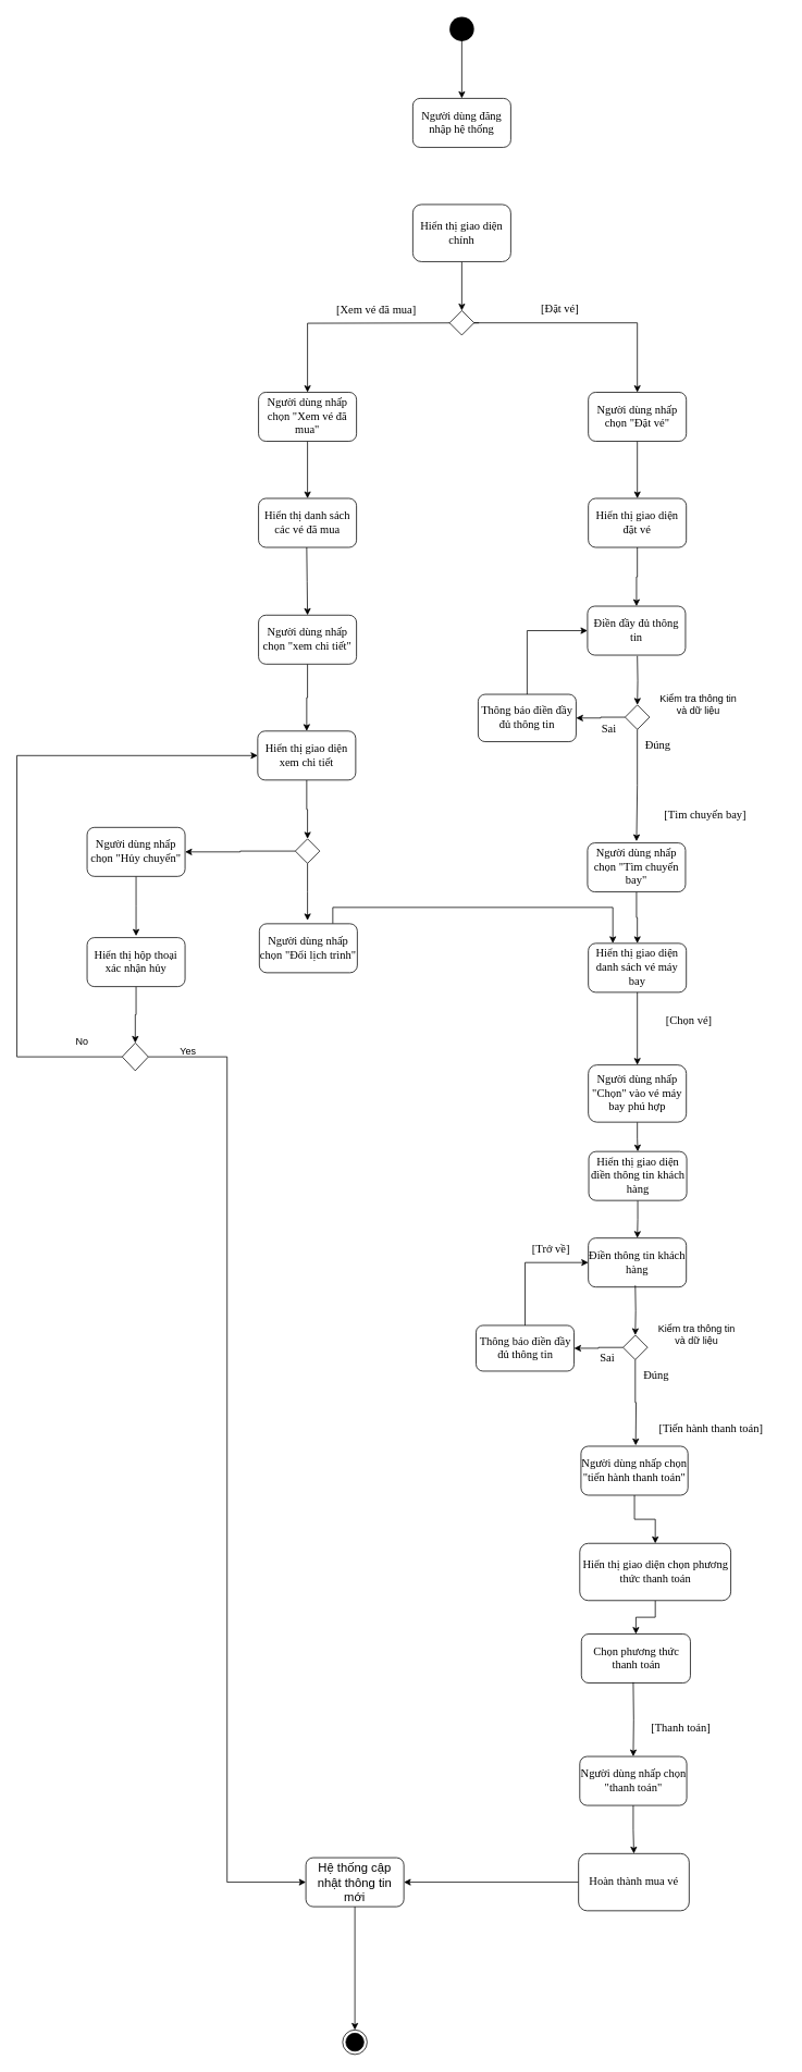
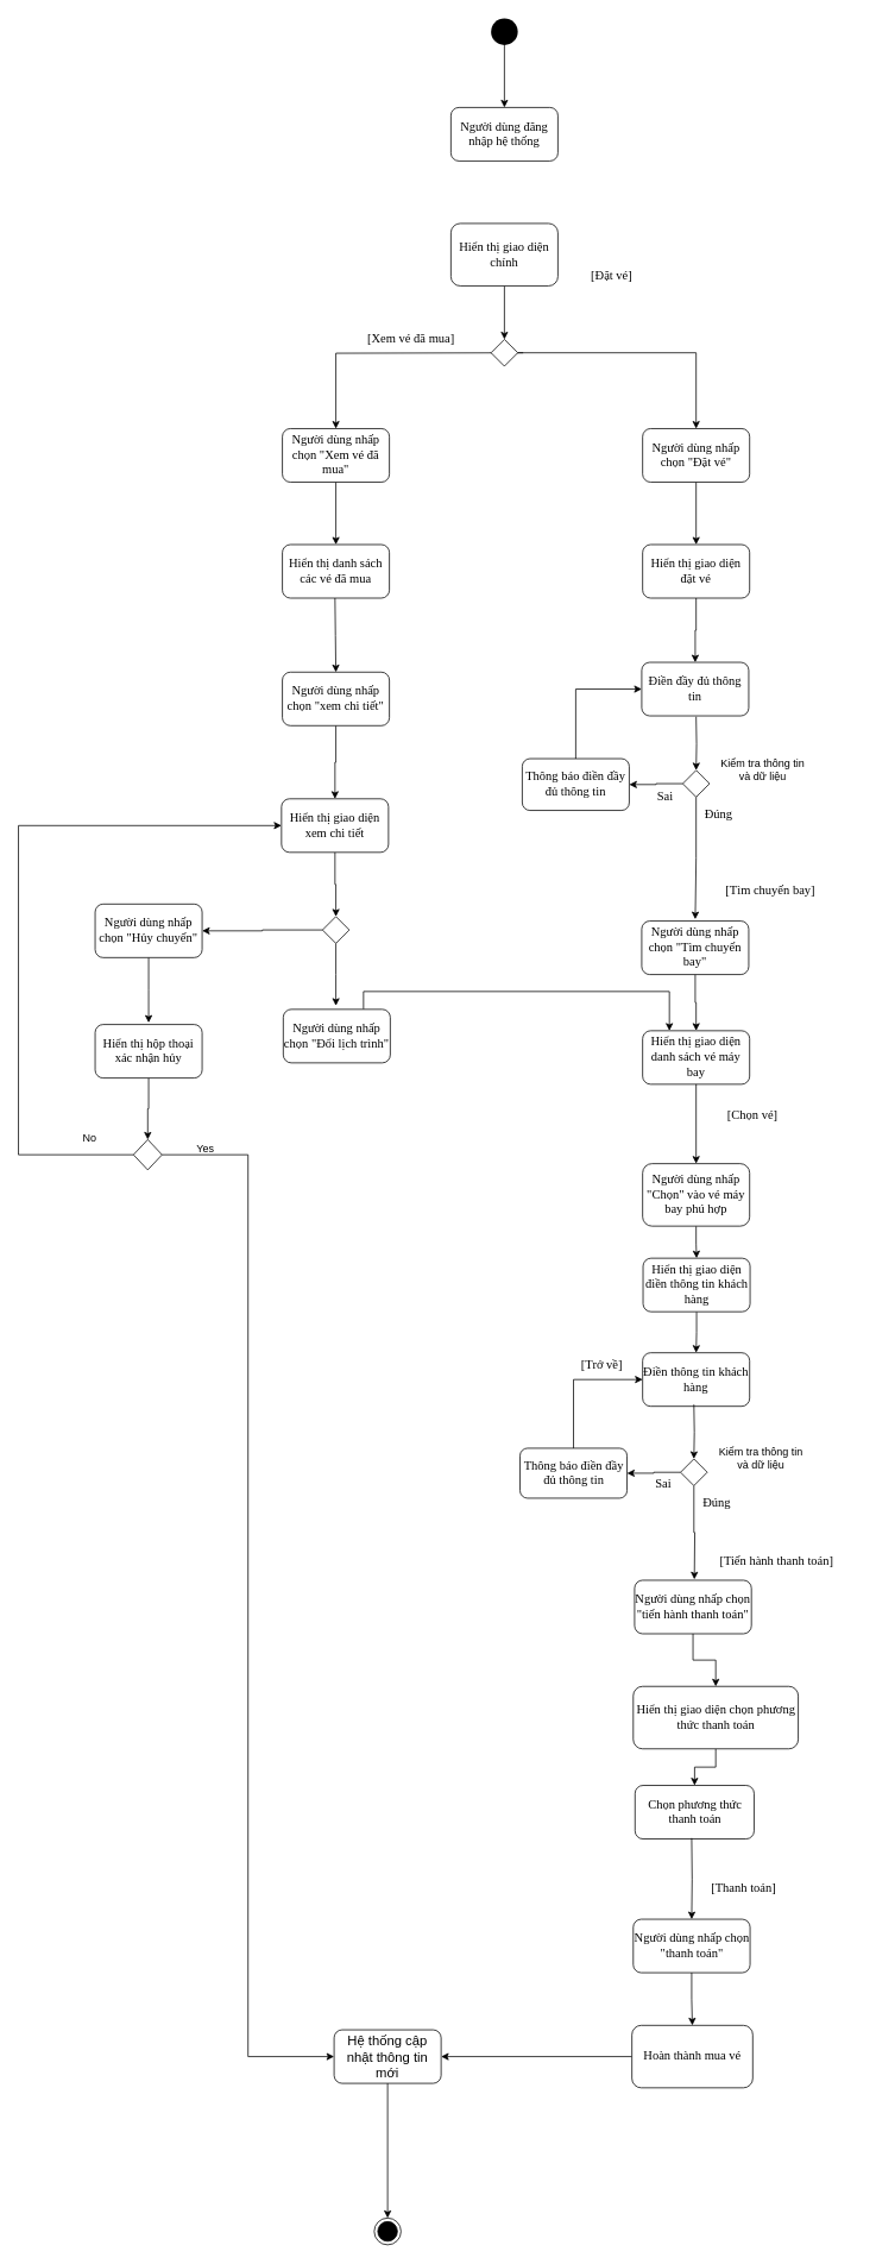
  <mxCell id="0" />
  <mxCell id="1" parent="0" />
  <mxCell id="2" style="edgeStyle=orthogonalEdgeStyle;rounded=0;orthogonalLoop=1;jettySize=auto;html=1;fontFamily=Verdana;fontSize=14;" edge="1" parent="1" source="3" target="4"><mxGeometry relative="1" as="geometry" /></mxCell>
  <mxCell id="3" value="" style="ellipse;fillColor=#000000;strokeColor=none;fontFamily=Verdana;fontSize=14;" vertex="1" parent="1"><mxGeometry x="550" y="20" width="30" height="30" as="geometry" /></mxCell>
  <mxCell id="4" value="&lt;font style=&quot;font-size: 14px&quot;&gt;Người dùng đăng nhập hệ thống&lt;/font&gt;" style="rounded=1;whiteSpace=wrap;html=1;fontFamily=Verdana;fontSize=14;" vertex="1" parent="1"><mxGeometry x="505" y="120" width="120" height="60" as="geometry" /></mxCell>
  <mxCell id="5" style="edgeStyle=orthogonalEdgeStyle;rounded=0;orthogonalLoop=1;jettySize=auto;html=1;entryX=0.5;entryY=0;entryDx=0;entryDy=0;fontFamily=Verdana;fontSize=14;" edge="1" parent="1" source="6" target="9"><mxGeometry relative="1" as="geometry" /></mxCell>
  <mxCell id="6" value="Hiển thị giao diện chính" style="rounded=1;whiteSpace=wrap;html=1;fontFamily=Verdana;fontSize=14;" vertex="1" parent="1"><mxGeometry x="505" y="250" width="120" height="70" as="geometry" /></mxCell>
  <mxCell id="7" style="edgeStyle=orthogonalEdgeStyle;rounded=0;orthogonalLoop=1;jettySize=auto;html=1;fontFamily=Verdana;fontSize=14;" edge="1" parent="1" target="25"><mxGeometry relative="1" as="geometry"><mxPoint x="586" y="395" as="sourcePoint" /></mxGeometry></mxCell>
  <mxCell id="8" style="edgeStyle=orthogonalEdgeStyle;rounded=0;orthogonalLoop=1;jettySize=auto;html=1;entryX=0.5;entryY=0;entryDx=0;entryDy=0;fontFamily=Verdana;fontSize=14;" edge="1" parent="1" source="9" target="30"><mxGeometry relative="1" as="geometry" /></mxCell>
  <mxCell id="9" value="" style="rhombus;whiteSpace=wrap;html=1;fontFamily=Verdana;fontSize=14;" vertex="1" parent="1"><mxGeometry x="550" y="380" width="30" height="30" as="geometry" /></mxCell>
- <mxCell id="10" value="[Đặt vé]" style="text;html=1;align=center;verticalAlign=middle;resizable=0;points=[];autosize=1;fontFamily=Verdana;fontSize=14;" vertex="1" parent="1"><mxGeometry x="650" y="369" width="70" height="20" as="geometry" /></mxCell>
+ <mxCell id="10" value="[Đặt vé]" style="text;html=1;align=center;verticalAlign=middle;resizable=0;points=[];autosize=1;fontFamily=Verdana;fontSize=14;" vertex="1" parent="1"><mxGeometry x="650" y="299" width="70" height="20" as="geometry" /></mxCell>
  <mxCell id="11" value="Điền đầy đủ thông tin" style="rounded=1;whiteSpace=wrap;html=1;fontFamily=Verdana;fontSize=14;" vertex="1" parent="1"><mxGeometry x="719" y="742" width="120" height="60" as="geometry" /></mxCell>
  <mxCell id="12" style="edgeStyle=orthogonalEdgeStyle;rounded=0;orthogonalLoop=1;jettySize=auto;html=1;entryX=0.5;entryY=0;entryDx=0;entryDy=0;fontFamily=Verdana;fontSize=14;" edge="1" parent="1" target="15"><mxGeometry relative="1" as="geometry"><mxPoint x="780" y="803" as="sourcePoint" /></mxGeometry></mxCell>
  <mxCell id="13" style="edgeStyle=orthogonalEdgeStyle;rounded=0;orthogonalLoop=1;jettySize=auto;html=1;entryX=1;entryY=0.5;entryDx=0;entryDy=0;fontFamily=Verdana;fontSize=14;" edge="1" parent="1" source="15" target="17"><mxGeometry relative="1" as="geometry" /></mxCell>
  <mxCell id="14" style="edgeStyle=orthogonalEdgeStyle;rounded=0;orthogonalLoop=1;jettySize=auto;html=1;" edge="1" parent="1" source="15"><mxGeometry relative="1" as="geometry"><mxPoint x="779" y="1030" as="targetPoint" /></mxGeometry></mxCell>
  <mxCell id="15" value="" style="rhombus;whiteSpace=wrap;html=1;fontFamily=Verdana;fontSize=14;" vertex="1" parent="1"><mxGeometry x="765" y="863" width="30" height="30" as="geometry" /></mxCell>
  <mxCell id="16" style="edgeStyle=orthogonalEdgeStyle;rounded=0;orthogonalLoop=1;jettySize=auto;html=1;exitX=0.5;exitY=0;exitDx=0;exitDy=0;entryX=0;entryY=0.5;entryDx=0;entryDy=0;" edge="1" parent="1" source="17" target="11"><mxGeometry relative="1" as="geometry" /></mxCell>
  <mxCell id="17" value="Thông báo điền đầy đủ thông tin" style="rounded=1;whiteSpace=wrap;html=1;fontFamily=Verdana;fontSize=14;" vertex="1" parent="1"><mxGeometry x="585" y="850" width="120" height="58" as="geometry" /></mxCell>
  <mxCell id="18" value="Sai" style="text;html=1;align=center;verticalAlign=middle;resizable=0;points=[];autosize=1;fontFamily=Verdana;fontSize=14;" vertex="1" parent="1"><mxGeometry x="725" y="883" width="40" height="20" as="geometry" /></mxCell>
  <mxCell id="19" value="Hiển thị giao diện danh sách vé máy bay" style="rounded=1;whiteSpace=wrap;html=1;fontFamily=Verdana;fontSize=14;" vertex="1" parent="1"><mxGeometry x="720" y="1155" width="120" height="60" as="geometry" /></mxCell>
  <mxCell id="20" value="Đúng" style="text;html=1;align=center;verticalAlign=middle;resizable=0;points=[];autosize=1;fontFamily=Verdana;fontSize=14;" vertex="1" parent="1"><mxGeometry x="780" y="903" width="50" height="20" as="geometry" /></mxCell>
  <mxCell id="21" value="" style="edgeStyle=orthogonalEdgeStyle;rounded=0;orthogonalLoop=1;jettySize=auto;html=1;" edge="1" parent="1" source="22" target="51"><mxGeometry relative="1" as="geometry" /></mxCell>
  <mxCell id="22" value="Người dùng nhấp &quot;Chọn&quot; vào vé máy bay phú hợp" style="rounded=1;whiteSpace=wrap;html=1;fontFamily=Verdana;fontSize=14;" vertex="1" parent="1"><mxGeometry x="720" y="1304" width="120" height="70" as="geometry" /></mxCell>
  <mxCell id="23" value="" style="ellipse;html=1;shape=endState;fillColor=#000000;strokeColor=#000000;fontFamily=Verdana;fontSize=14;" vertex="1" parent="1"><mxGeometry x="419" y="2486" width="30" height="30" as="geometry" /></mxCell>
  <mxCell id="24" style="edgeStyle=orthogonalEdgeStyle;rounded=0;orthogonalLoop=1;jettySize=auto;html=1;fontFamily=Verdana;fontSize=14;" edge="1" parent="1" source="25" target="26"><mxGeometry relative="1" as="geometry" /></mxCell>
  <mxCell id="25" value="Người dùng nhấp chọn &quot;Xem vé đã mua&quot;" style="rounded=1;whiteSpace=wrap;html=1;fontFamily=Verdana;fontSize=14;" vertex="1" parent="1"><mxGeometry x="316" y="480" width="120" height="60" as="geometry" /></mxCell>
  <mxCell id="26" value="Hiển thị danh sách các vé đã mua" style="rounded=1;whiteSpace=wrap;html=1;fontFamily=Verdana;fontSize=14;" vertex="1" parent="1"><mxGeometry x="316" y="610" width="120" height="60" as="geometry" /></mxCell>
  <mxCell id="27" style="edgeStyle=orthogonalEdgeStyle;rounded=0;orthogonalLoop=1;jettySize=auto;html=1;entryX=0.5;entryY=0;entryDx=0;entryDy=0;" edge="1" parent="1" target="66"><mxGeometry relative="1" as="geometry"><mxPoint x="375" y="670" as="sourcePoint" /></mxGeometry></mxCell>
  <mxCell id="28" value="[Xem vé đã mua]" style="text;html=1;align=center;verticalAlign=middle;resizable=0;points=[];autosize=1;fontFamily=Verdana;fontSize=14;" vertex="1" parent="1"><mxGeometry x="390" y="370" width="140" height="20" as="geometry" /></mxCell>
  <mxCell id="29" style="edgeStyle=orthogonalEdgeStyle;rounded=0;orthogonalLoop=1;jettySize=auto;html=1;fontFamily=Verdana;fontSize=14;entryX=0.5;entryY=0;entryDx=0;entryDy=0;" edge="1" parent="1" source="30" target="33"><mxGeometry relative="1" as="geometry"><mxPoint x="870" y="580" as="targetPoint" /></mxGeometry></mxCell>
  <mxCell id="30" value="Người dùng nhấp chọn &quot;Đặt vé&quot;" style="rounded=1;whiteSpace=wrap;html=1;fontFamily=Verdana;fontSize=14;" vertex="1" parent="1"><mxGeometry x="720" y="480" width="120" height="60" as="geometry" /></mxCell>
  <mxCell id="31" style="edgeStyle=orthogonalEdgeStyle;rounded=0;orthogonalLoop=1;jettySize=auto;html=1;fontFamily=Verdana;fontSize=14;" edge="1" parent="1"><mxGeometry relative="1" as="geometry"><mxPoint x="870" y="640" as="sourcePoint" /></mxGeometry></mxCell>
  <mxCell id="32" style="edgeStyle=orthogonalEdgeStyle;rounded=0;orthogonalLoop=1;jettySize=auto;html=1;exitX=0.5;exitY=1;exitDx=0;exitDy=0;entryX=0.5;entryY=0;entryDx=0;entryDy=0;" edge="1" parent="1" source="33" target="11"><mxGeometry relative="1" as="geometry" /></mxCell>
  <mxCell id="33" value="Hiển thị giao diện đặt vé" style="rounded=1;whiteSpace=wrap;html=1;fontFamily=Verdana;fontSize=14;" vertex="1" parent="1"><mxGeometry x="720" y="610" width="120" height="60" as="geometry" /></mxCell>
  <mxCell id="34" value="Kiểm tra thông tin và dữ liệu" style="text;html=1;strokeColor=none;fillColor=none;align=center;verticalAlign=middle;whiteSpace=wrap;rounded=0;" vertex="1" parent="1"><mxGeometry x="800" y="833" width="110" height="60" as="geometry" /></mxCell>
  <mxCell id="35" value="Điền thông tin khách hàng" style="rounded=1;whiteSpace=wrap;html=1;fontFamily=Verdana;fontSize=14;" vertex="1" parent="1"><mxGeometry x="720" y="1516" width="120" height="60" as="geometry" /></mxCell>
  <mxCell id="36" style="edgeStyle=orthogonalEdgeStyle;rounded=0;orthogonalLoop=1;jettySize=auto;html=1;entryX=0.5;entryY=0;entryDx=0;entryDy=0;fontFamily=Verdana;fontSize=14;" edge="1" parent="1" target="39"><mxGeometry relative="1" as="geometry"><mxPoint x="777.5" y="1574" as="sourcePoint" /></mxGeometry></mxCell>
  <mxCell id="37" style="edgeStyle=orthogonalEdgeStyle;rounded=0;orthogonalLoop=1;jettySize=auto;html=1;entryX=1;entryY=0.5;entryDx=0;entryDy=0;fontFamily=Verdana;fontSize=14;" edge="1" parent="1" source="39" target="41"><mxGeometry relative="1" as="geometry" /></mxCell>
  <mxCell id="38" style="edgeStyle=orthogonalEdgeStyle;rounded=0;orthogonalLoop=1;jettySize=auto;html=1;fontFamily=Verdana;fontSize=14;" edge="1" parent="1" source="39"><mxGeometry relative="1" as="geometry"><mxPoint x="778" y="1770" as="targetPoint" /></mxGeometry></mxCell>
  <mxCell id="39" value="" style="rhombus;whiteSpace=wrap;html=1;fontFamily=Verdana;fontSize=14;" vertex="1" parent="1"><mxGeometry x="762.5" y="1635" width="30" height="30" as="geometry" /></mxCell>
  <mxCell id="40" style="edgeStyle=orthogonalEdgeStyle;rounded=0;orthogonalLoop=1;jettySize=auto;html=1;entryX=0;entryY=0.5;entryDx=0;entryDy=0;" edge="1" parent="1" source="41" target="35"><mxGeometry relative="1" as="geometry"><Array as="points"><mxPoint x="643" y="1546" /></Array></mxGeometry></mxCell>
  <mxCell id="41" value="Thông báo điền đầy đủ thông tin" style="rounded=1;whiteSpace=wrap;html=1;fontFamily=Verdana;fontSize=14;" vertex="1" parent="1"><mxGeometry x="582.5" y="1623" width="120" height="56" as="geometry" /></mxCell>
  <mxCell id="42" value="Sai" style="text;html=1;align=center;verticalAlign=middle;resizable=0;points=[];autosize=1;fontFamily=Verdana;fontSize=14;" vertex="1" parent="1"><mxGeometry x="722.5" y="1654" width="40" height="20" as="geometry" /></mxCell>
  <mxCell id="43" value="Đúng" style="text;html=1;align=center;verticalAlign=middle;resizable=0;points=[];autosize=1;fontFamily=Verdana;fontSize=14;" vertex="1" parent="1"><mxGeometry x="777.5" y="1675" width="50" height="20" as="geometry" /></mxCell>
  <mxCell id="44" value="Kiểm tra thông tin và dữ liệu" style="text;html=1;strokeColor=none;fillColor=none;align=center;verticalAlign=middle;whiteSpace=wrap;rounded=0;" vertex="1" parent="1"><mxGeometry x="797.5" y="1604" width="110" height="60" as="geometry" /></mxCell>
  <mxCell id="45" value="[Tìm chuyến bay]" style="text;html=1;align=center;verticalAlign=middle;resizable=0;points=[];autosize=1;fontFamily=Verdana;fontSize=14;" vertex="1" parent="1"><mxGeometry x="792.5" y="988" width="140" height="20" as="geometry" /></mxCell>
  <mxCell id="46" style="edgeStyle=orthogonalEdgeStyle;rounded=0;orthogonalLoop=1;jettySize=auto;html=1;entryX=0.5;entryY=0;entryDx=0;entryDy=0;" edge="1" parent="1" source="47" target="19"><mxGeometry relative="1" as="geometry" /></mxCell>
  <mxCell id="47" value="Người dùng nhấp chọn &quot;Tìm chuyến bay&quot;" style="rounded=1;whiteSpace=wrap;html=1;fontFamily=Verdana;fontSize=14;" vertex="1" parent="1"><mxGeometry x="719" y="1032" width="120" height="60" as="geometry" /></mxCell>
  <mxCell id="48" style="edgeStyle=orthogonalEdgeStyle;rounded=0;orthogonalLoop=1;jettySize=auto;html=1;entryX=0.5;entryY=0;entryDx=0;entryDy=0;exitX=0.5;exitY=1;exitDx=0;exitDy=0;" edge="1" parent="1" source="19" target="22"><mxGeometry relative="1" as="geometry"><mxPoint x="658.5" y="1269" as="sourcePoint" /></mxGeometry></mxCell>
  <mxCell id="49" value="[Chọn vé]" style="text;html=1;align=center;verticalAlign=middle;resizable=0;points=[];autosize=1;fontFamily=Verdana;fontSize=14;" vertex="1" parent="1"><mxGeometry x="797.5" y="1240" width="90" height="20" as="geometry" /></mxCell>
  <mxCell id="50" value="" style="edgeStyle=orthogonalEdgeStyle;rounded=0;orthogonalLoop=1;jettySize=auto;html=1;" edge="1" parent="1" source="51" target="35"><mxGeometry relative="1" as="geometry" /></mxCell>
  <mxCell id="51" value="Hiển thị giao diện điền thông tin khách hàng" style="rounded=1;whiteSpace=wrap;html=1;fontFamily=Verdana;fontSize=14;" vertex="1" parent="1"><mxGeometry x="720.5" y="1410" width="120" height="60" as="geometry" /></mxCell>
  <mxCell id="52" style="edgeStyle=orthogonalEdgeStyle;rounded=0;orthogonalLoop=1;jettySize=auto;html=1;entryX=0.5;entryY=0;entryDx=0;entryDy=0;" edge="1" parent="1" source="53" target="57"><mxGeometry relative="1" as="geometry" /></mxCell>
  <mxCell id="53" value="Người dùng nhấp chọn &quot;tiến hành thanh toán&quot;" style="rounded=1;whiteSpace=wrap;html=1;fontFamily=Verdana;fontSize=14;" vertex="1" parent="1"><mxGeometry x="711" y="1771" width="131" height="60" as="geometry" /></mxCell>
  <mxCell id="54" value="[Tiến hành thanh toán]" style="text;html=1;align=center;verticalAlign=middle;resizable=0;points=[];autosize=1;fontFamily=Verdana;fontSize=14;" vertex="1" parent="1"><mxGeometry x="780" y="1740" width="180" height="20" as="geometry" /></mxCell>
  <mxCell id="55" value="[Trở về]" style="text;html=1;align=center;verticalAlign=middle;resizable=0;points=[];autosize=1;fontFamily=Verdana;fontSize=14;" vertex="1" parent="1"><mxGeometry x="639" y="1520" width="70" height="20" as="geometry" /></mxCell>
  <mxCell id="56" style="edgeStyle=orthogonalEdgeStyle;rounded=0;orthogonalLoop=1;jettySize=auto;html=1;exitX=0.5;exitY=1;exitDx=0;exitDy=0;entryX=0.5;entryY=0;entryDx=0;entryDy=0;" edge="1" parent="1" source="57" target="58"><mxGeometry relative="1" as="geometry" /></mxCell>
  <mxCell id="57" value="Hiển thị giao diện chọn phương thức thanh toán" style="rounded=1;whiteSpace=wrap;html=1;fontFamily=Verdana;fontSize=14;" vertex="1" parent="1"><mxGeometry x="709.5" y="1890" width="185" height="70" as="geometry" /></mxCell>
  <mxCell id="58" value="Chọn phương thức thanh toán" style="rounded=1;whiteSpace=wrap;html=1;fontFamily=Verdana;fontSize=14;" vertex="1" parent="1"><mxGeometry x="711.5" y="2001" width="133.5" height="60" as="geometry" /></mxCell>
  <mxCell id="59" style="edgeStyle=orthogonalEdgeStyle;rounded=0;orthogonalLoop=1;jettySize=auto;html=1;entryX=0.5;entryY=0;entryDx=0;entryDy=0;fontFamily=Verdana;fontSize=14;" edge="1" parent="1" target="61"><mxGeometry relative="1" as="geometry"><mxPoint x="775" y="2120" as="targetPoint" /><mxPoint x="775" y="2060" as="sourcePoint" /></mxGeometry></mxCell>
  <mxCell id="60" style="edgeStyle=orthogonalEdgeStyle;rounded=0;orthogonalLoop=1;jettySize=auto;html=1;entryX=0.5;entryY=0;entryDx=0;entryDy=0;" edge="1" parent="1" source="61" target="64"><mxGeometry relative="1" as="geometry" /></mxCell>
  <mxCell id="61" value="Người dùng nhấp chọn &quot;thanh toán&quot;" style="rounded=1;whiteSpace=wrap;html=1;fontFamily=Verdana;fontSize=14;" vertex="1" parent="1"><mxGeometry x="709.5" y="2151" width="131" height="60" as="geometry" /></mxCell>
  <mxCell id="62" value="[Thanh toán]" style="text;html=1;align=center;verticalAlign=middle;resizable=0;points=[];autosize=1;fontFamily=Verdana;fontSize=14;" vertex="1" parent="1"><mxGeometry x="777.5" y="2107" width="110" height="20" as="geometry" /></mxCell>
  <mxCell id="63" style="edgeStyle=orthogonalEdgeStyle;rounded=0;orthogonalLoop=1;jettySize=auto;html=1;entryX=1;entryY=0.5;entryDx=0;entryDy=0;fontSize=15;" edge="1" parent="1" source="64" target="84"><mxGeometry relative="1" as="geometry" /></mxCell>
  <mxCell id="64" value="Hoàn thành mua vé" style="rounded=1;whiteSpace=wrap;html=1;fontFamily=Verdana;fontSize=14;" vertex="1" parent="1"><mxGeometry x="708" y="2270" width="135.5" height="70" as="geometry" /></mxCell>
  <mxCell id="65" style="edgeStyle=orthogonalEdgeStyle;rounded=0;orthogonalLoop=1;jettySize=auto;html=1;entryX=0.5;entryY=0;entryDx=0;entryDy=0;" edge="1" parent="1" source="66" target="68"><mxGeometry relative="1" as="geometry" /></mxCell>
  <mxCell id="66" value="Người dùng nhấp chọn &quot;xem chi tiết&quot;" style="rounded=1;whiteSpace=wrap;html=1;fontFamily=Verdana;fontSize=14;" vertex="1" parent="1"><mxGeometry x="316" y="753" width="120" height="60" as="geometry" /></mxCell>
  <mxCell id="67" style="edgeStyle=orthogonalEdgeStyle;rounded=0;orthogonalLoop=1;jettySize=auto;html=1;entryX=0.5;entryY=0;entryDx=0;entryDy=0;" edge="1" parent="1" source="68" target="71"><mxGeometry relative="1" as="geometry" /></mxCell>
  <mxCell id="68" value="Hiển thị giao diện xem chi tiết" style="rounded=1;whiteSpace=wrap;html=1;fontFamily=Verdana;fontSize=14;" vertex="1" parent="1"><mxGeometry x="315" y="895" width="120" height="60" as="geometry" /></mxCell>
  <mxCell id="69" style="edgeStyle=orthogonalEdgeStyle;rounded=0;orthogonalLoop=1;jettySize=auto;html=1;" edge="1" parent="1" source="71"><mxGeometry relative="1" as="geometry"><mxPoint x="376" y="1127" as="targetPoint" /></mxGeometry></mxCell>
  <mxCell id="70" style="edgeStyle=orthogonalEdgeStyle;rounded=0;orthogonalLoop=1;jettySize=auto;html=1;entryX=1;entryY=0.5;entryDx=0;entryDy=0;" edge="1" parent="1" source="71" target="73"><mxGeometry relative="1" as="geometry" /></mxCell>
  <mxCell id="71" value="" style="rhombus;whiteSpace=wrap;html=1;" vertex="1" parent="1"><mxGeometry x="361" y="1027" width="30" height="30" as="geometry" /></mxCell>
  <mxCell id="72" style="edgeStyle=orthogonalEdgeStyle;rounded=0;orthogonalLoop=1;jettySize=auto;html=1;entryX=0.5;entryY=0;entryDx=0;entryDy=0;" edge="1" parent="1" source="73"><mxGeometry relative="1" as="geometry"><mxPoint x="166" y="1146" as="targetPoint" /></mxGeometry></mxCell>
  <mxCell id="73" value="Người dùng nhấp chọn &quot;Hủy chuyến&quot;" style="rounded=1;whiteSpace=wrap;html=1;fontFamily=Verdana;fontSize=14;" vertex="1" parent="1"><mxGeometry x="106" y="1013" width="120" height="60" as="geometry" /></mxCell>
  <mxCell id="74" style="edgeStyle=orthogonalEdgeStyle;rounded=0;orthogonalLoop=1;jettySize=auto;html=1;entryX=0.25;entryY=0;entryDx=0;entryDy=0;exitX=0.75;exitY=0;exitDx=0;exitDy=0;" edge="1" parent="1" source="75" target="19"><mxGeometry relative="1" as="geometry" /></mxCell>
  <mxCell id="75" value="Người dùng nhấp chọn &quot;Đổi lịch trình&quot;" style="rounded=1;whiteSpace=wrap;html=1;fontFamily=Verdana;fontSize=14;" vertex="1" parent="1"><mxGeometry x="317" y="1131" width="120" height="60" as="geometry" /></mxCell>
  <mxCell id="76" value="" style="edgeStyle=orthogonalEdgeStyle;rounded=0;orthogonalLoop=1;jettySize=auto;html=1;" edge="1" parent="1" source="77" target="80"><mxGeometry relative="1" as="geometry" /></mxCell>
  <mxCell id="77" value="Hiển thị hộp thoại xác nhận hủy" style="rounded=1;whiteSpace=wrap;html=1;fontFamily=Verdana;fontSize=14;" vertex="1" parent="1"><mxGeometry x="106" y="1148" width="120" height="60" as="geometry" /></mxCell>
  <mxCell id="78" style="edgeStyle=orthogonalEdgeStyle;rounded=0;orthogonalLoop=1;jettySize=auto;html=1;entryX=0;entryY=0.5;entryDx=0;entryDy=0;" edge="1" parent="1" source="80" target="68"><mxGeometry relative="1" as="geometry"><Array as="points"><mxPoint x="20" y="1294" /><mxPoint x="20" y="925" /></Array></mxGeometry></mxCell>
  <mxCell id="79" style="edgeStyle=orthogonalEdgeStyle;rounded=0;orthogonalLoop=1;jettySize=auto;html=1;entryX=0;entryY=0.5;entryDx=0;entryDy=0;fontSize=15;" edge="1" parent="1" source="80" target="84"><mxGeometry relative="1" as="geometry" /></mxCell>
  <mxCell id="80" value="" style="rhombus;whiteSpace=wrap;html=1;fontSize=14;fontFamily=Verdana;rounded=0;direction=south;" vertex="1" parent="1"><mxGeometry x="149" y="1277" width="32" height="34" as="geometry" /></mxCell>
  <mxCell id="81" value="Yes" style="text;html=1;strokeColor=none;fillColor=none;align=center;verticalAlign=middle;whiteSpace=wrap;rounded=0;" vertex="1" parent="1"><mxGeometry x="200" y="1272" width="60" height="30" as="geometry" /></mxCell>
  <mxCell id="82" value="No" style="text;html=1;strokeColor=none;fillColor=none;align=center;verticalAlign=middle;whiteSpace=wrap;rounded=0;" vertex="1" parent="1"><mxGeometry x="70" y="1260" width="60" height="30" as="geometry" /></mxCell>
  <mxCell id="83" style="edgeStyle=orthogonalEdgeStyle;rounded=0;orthogonalLoop=1;jettySize=auto;html=1;entryX=0.5;entryY=0;entryDx=0;entryDy=0;fontSize=15;" edge="1" parent="1" source="84" target="23"><mxGeometry relative="1" as="geometry" /></mxCell>
  <mxCell id="84" value="&lt;font style=&quot;font-size: 15px&quot;&gt;Hệ thống cập nhật thông tin mới&lt;/font&gt;" style="rounded=1;whiteSpace=wrap;html=1;" vertex="1" parent="1"><mxGeometry x="374" y="2275" width="120" height="60" as="geometry" /></mxCell>
